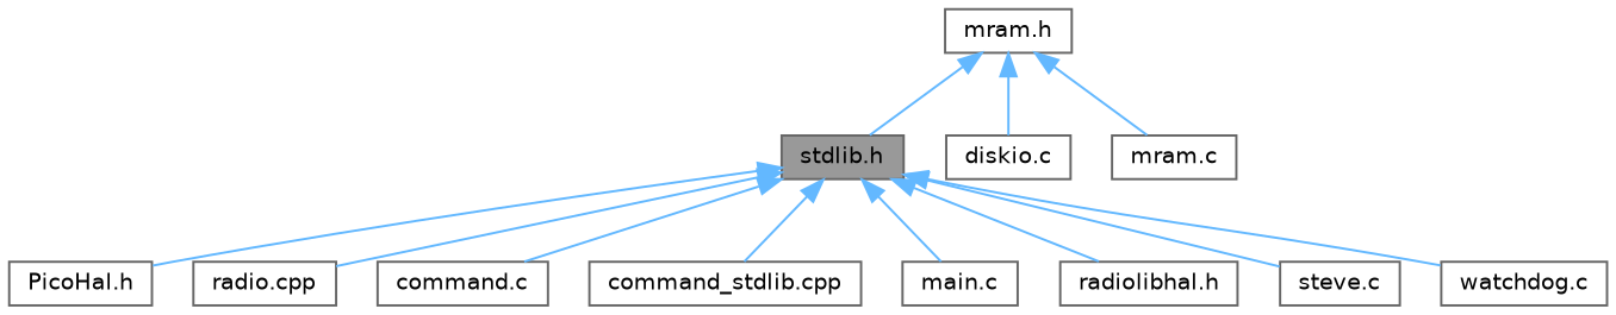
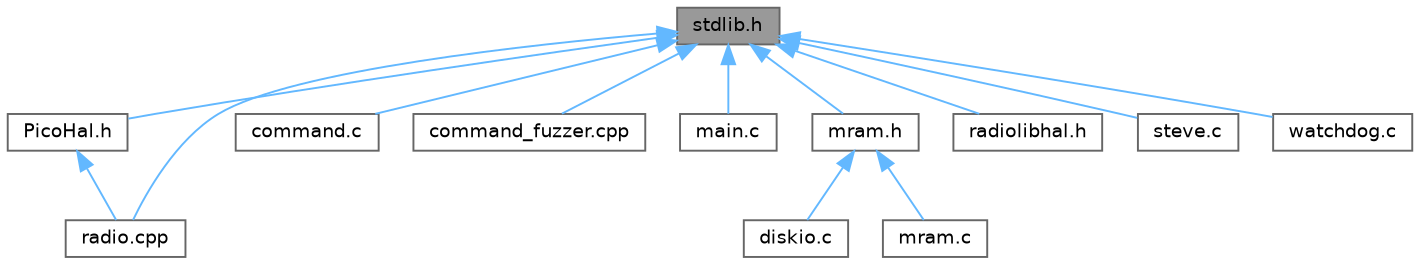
  digraph {
    node [color=grey40 fillcolor=white fontname=Helvetica fontsize=10 shape=box style=filled]
    edge [color=steelblue1 dir=back fontname=Helvetica fontsize=10 labelfontname=Helvetica labelfontsize=10 style=solid]
    n1 [color=gray40 fillcolor=grey60 fontcolor=black height=0.2 label="stdlib.h" width=0.4]
    n2 [height=0.2 label="PicoHal.h" width=0.4]
    n3 [height=0.2 label="radio.cpp" width=0.4]
    n4 [height=0.2 label="command.c" width=0.4]
-   n5 [height=0.2 label="command_stdlib.cpp" width=0.4]
+   n5 [height=0.2 label="command_fuzzer.cpp" width=0.4]
    n6 [height=0.2 label="main.c" width=0.4]
    n7 [height=0.2 label="mram.h" width=0.4]
    n8 [height=0.2 label="radiolibhal.h" width=0.4]
    n9 [height=0.2 label="steve.c" width=0.4]
    n10 [height=0.2 label="watchdog.c" width=0.4]
    n11 [height=0.2 label="diskio.c" width=0.4]
    n12 [height=0.2 label="mram.c" width=0.4]
    n1 -> n2
    n1 -> n3
    n1 -> n4
    n1 -> n5
    n1 -> n6
-   n7 -> n1
+   n1 -> n7
    n1 -> n8
    n1 -> n9
    n1 -> n10
+   n2 -> n3
    n7 -> n11
    n7 -> n12
  }
